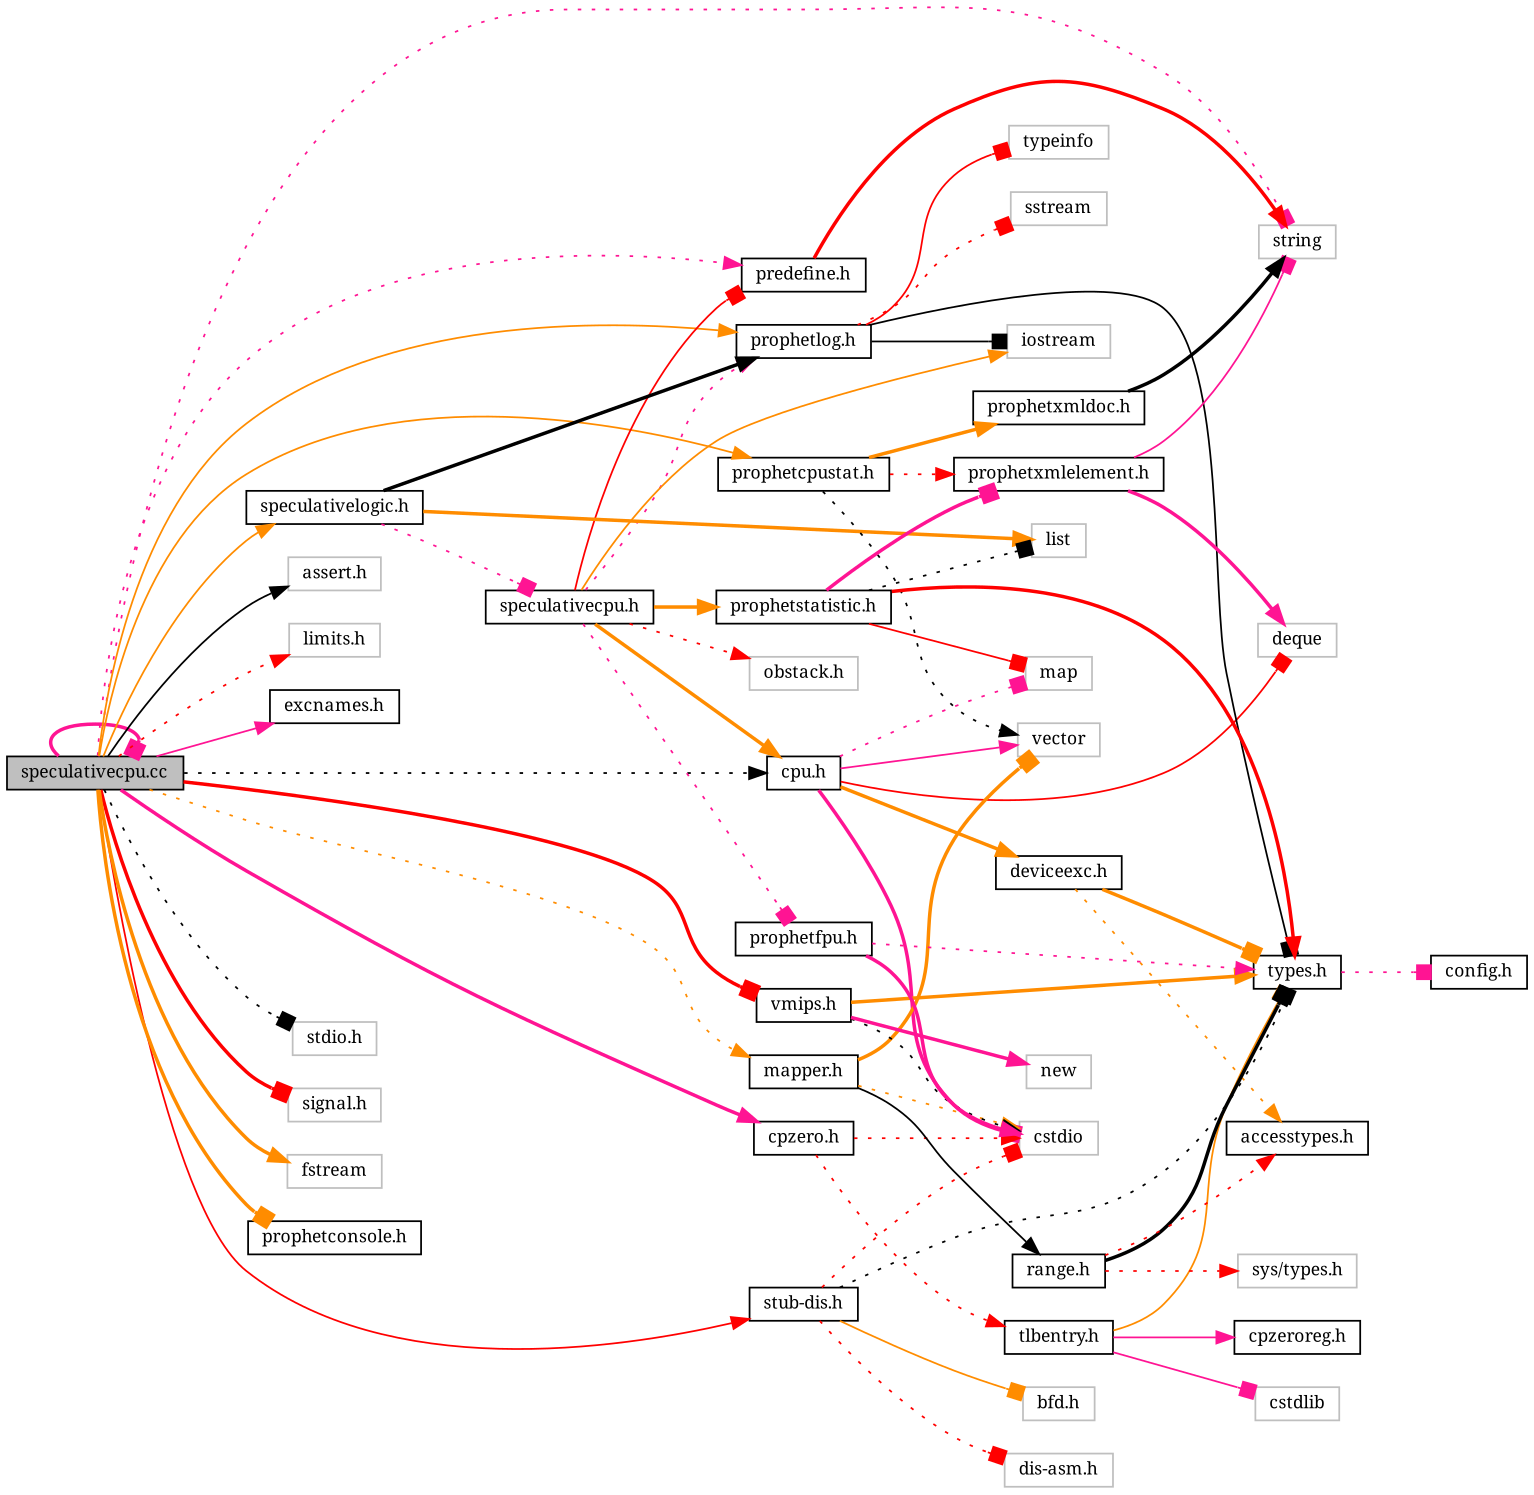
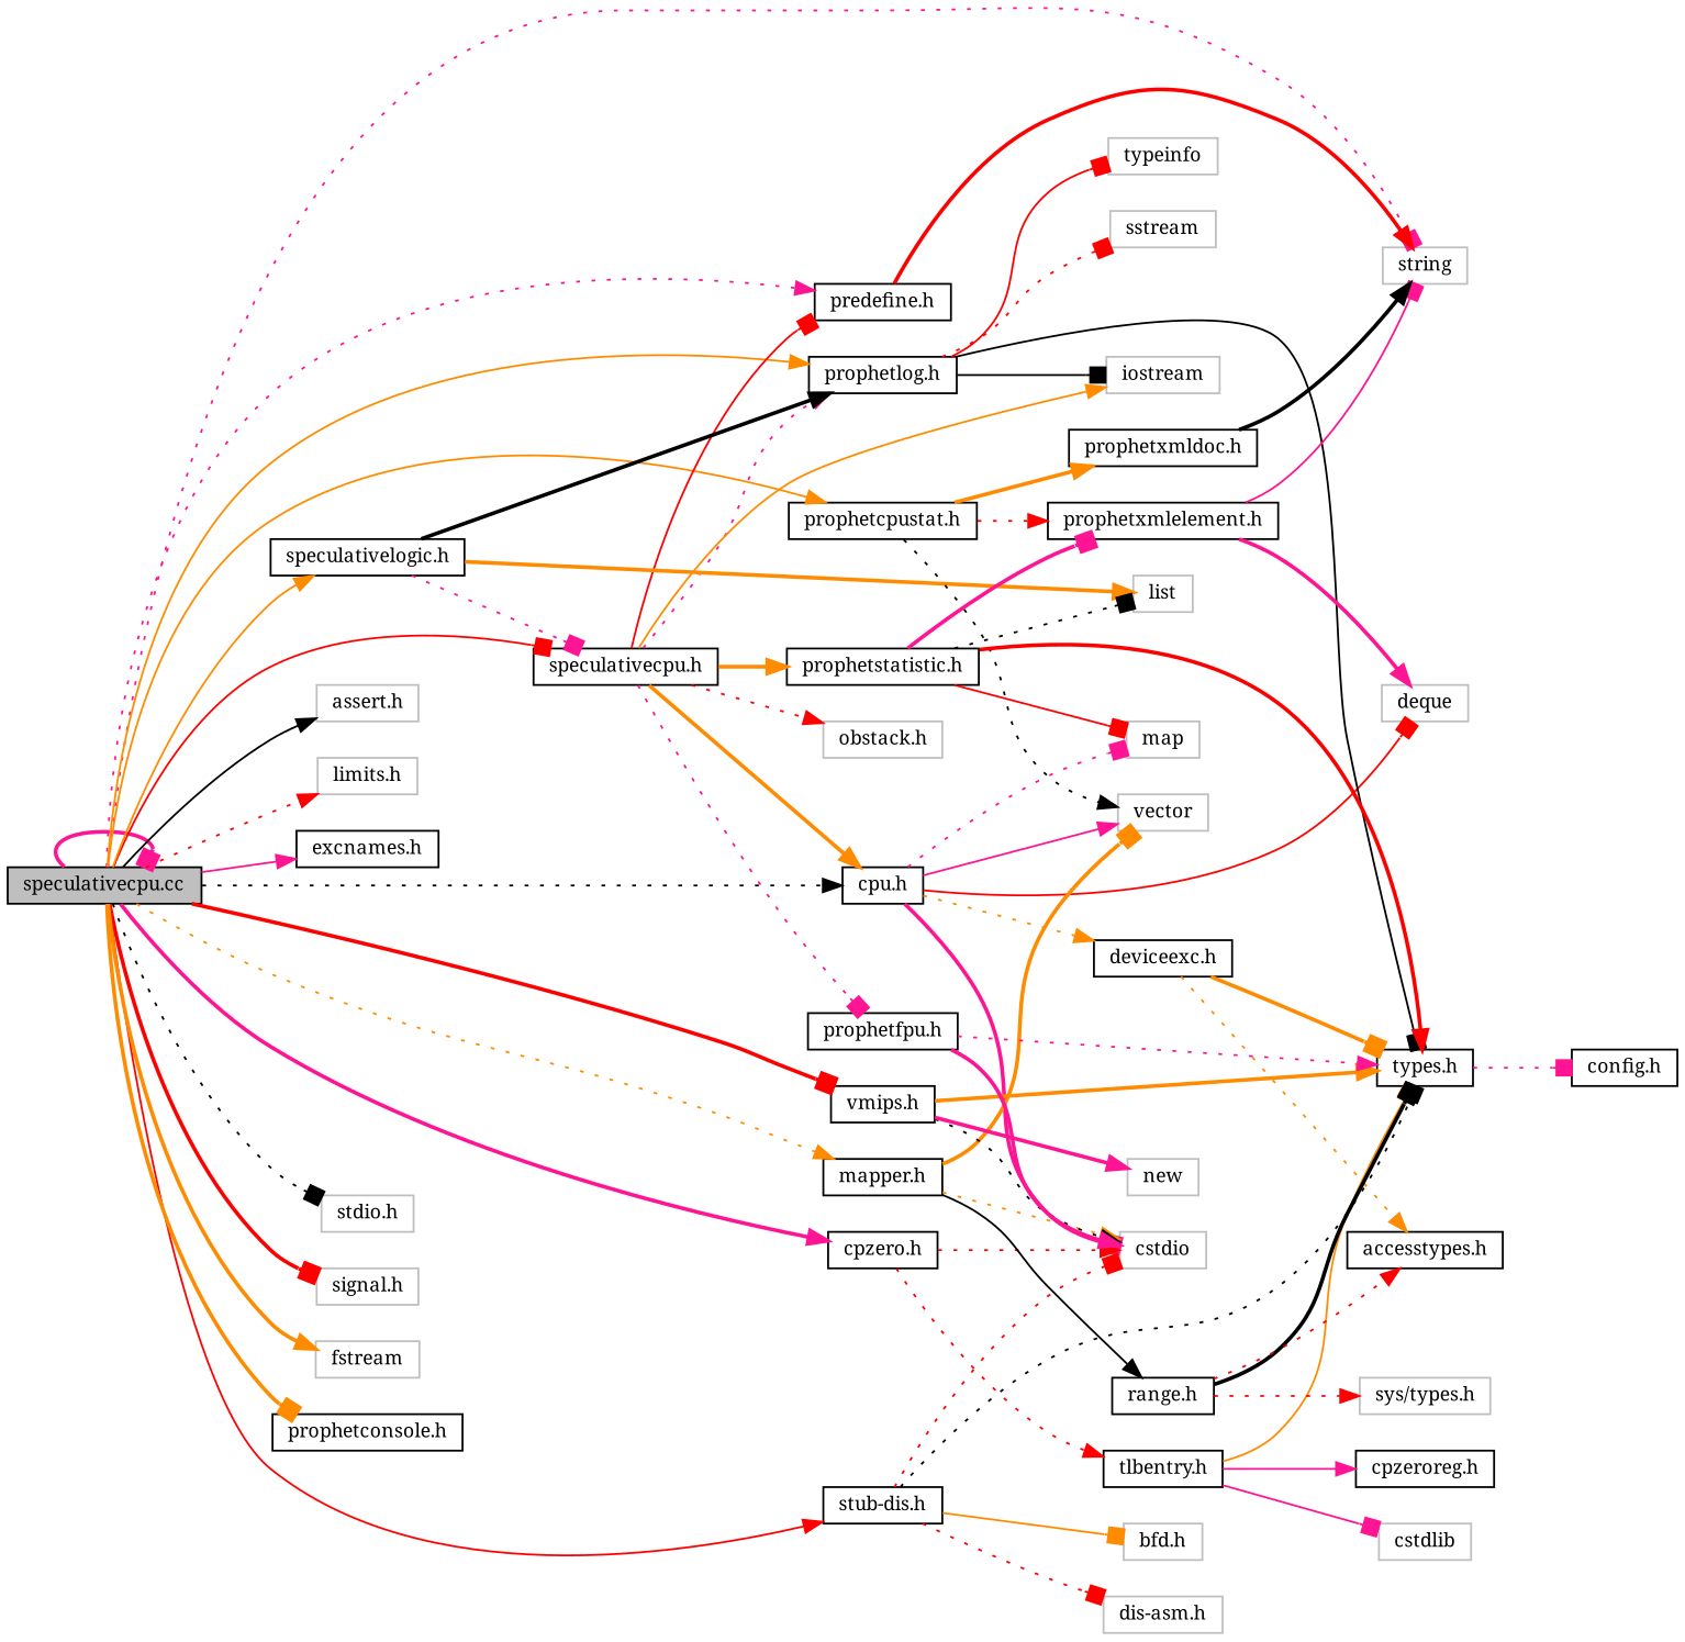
  digraph {
    fontname="Noto Serif"
    rankdir=LR
    node [color=black fillcolor=white fontname="Noto Serif" fontsize=10 shape=record style=filled]
    edge [arrowhead=normal color=deeppink fontname="Noto Serif" fontsize=10 labelfontname=FreeSans labelfontsize=10 style=dotted]
    n1 [fillcolor=grey75 fontcolor=black height=0.2 label="speculativecpu.cc" width=0.4]
    n2 [height=0.2 label="cpu.h" width=0.4]
    n3 [height=0.2 label="speculativecpu.h" width=0.4]
    n4 [height=0.2 label="predefine.h" width=0.4]
    n5 [color=grey75 height=0.2 label=string width=0.4]
    n6 [height=0.2 label="prophetlog.h" width=0.4]
    n7 [height=0.2 label="speculativelogic.h" width=0.4]
    n8 [color=grey75 height=0.2 label="assert.h" width=0.4]
    n9 [color=grey75 height=0.2 label="limits.h" width=0.4]
    n10 [height=0.2 label="excnames.h" width=0.4]
    n11 [height=0.2 label="cpzero.h" width=0.4]
    n12 [height=0.2 label="mapper.h" width=0.4]
    n13 [height=0.2 label="vmips.h" width=0.4]
    n14 [height=0.2 label="stub-dis.h" width=0.4]
    n15 [color=grey75 height=0.2 label="stdio.h" width=0.4]
    n16 [color=grey75 height=0.2 label="signal.h" width=0.4]
    n17 [color=grey75 height=0.2 label=fstream width=0.4]
    n18 [height=0.2 label="prophetconsole.h" width=0.4]
    n19 [height=0.2 label="prophetcpustat.h" width=0.4]
    n20 [height=0.2 label="deviceexc.h" width=0.4]
    n21 [color=grey75 height=0.2 label=cstdio width=0.4]
    n22 [color=grey75 height=0.2 label=deque width=0.4]
    n23 [color=grey75 height=0.2 label=map width=0.4]
    n24 [color=grey75 height=0.2 label=vector width=0.4]
    n25 [color=grey75 height=0.2 label="obstack.h" width=0.4]
    n26 [color=grey75 height=0.2 label=iostream width=0.4]
    n27 [height=0.2 label="prophetstatistic.h" width=0.4]
    n28 [height=0.2 label="prophetfpu.h" width=0.4]
    n29 [height=0.2 label="types.h" width=0.4]
    n30 [color=grey75 height=0.2 label=sstream width=0.4]
    n31 [color=grey75 height=0.2 label=typeinfo width=0.4]
    n32 [color=grey75 height=0.2 label=list width=0.4]
    n33 [height=0.2 label="tlbentry.h" width=0.4]
    n34 [height=0.2 label="range.h" width=0.4]
    n35 [color=grey75 height=0.2 label=new width=0.4]
    n36 [color=grey75 height=0.2 label="bfd.h" width=0.4]
    n37 [color=grey75 height=0.2 label="dis-asm.h" width=0.4]
    n38 [height=0.2 label="prophetxmlelement.h" width=0.4]
    n39 [height=0.2 label="prophetxmldoc.h" width=0.4]
    n40 [height=0.2 label="accesstypes.h" width=0.4]
    n41 [height=0.2 label="config.h" width=0.4]
    n42 [height=0.2 label="cpzeroreg.h" width=0.4]
    n43 [color=grey75 height=0.2 label=cstdlib width=0.4]
    n44 [color=grey75 height=0.2 label="sys/types.h" width=0.4]
    n1 -> n1 [arrowhead=box style=bold]
    n1 -> n2 [color=black]
+   n1 -> n3 [arrowhead=box color=red style=solid]
    n1 -> n4
    n1 -> n5 [arrowhead=box]
    n1 -> n6 [color=darkorange style=solid]
    n1 -> n7 [color=darkorange style=solid]
    n1 -> n8 [color=black style=solid]
    n1 -> n9 [color=red]
    n1 -> n10 [style=solid]
    n1 -> n11 [style=bold]
    n1 -> n12 [color=darkorange]
    n1 -> n13 [arrowhead=box color=red style=bold]
    n1 -> n14 [color=red style=solid]
    n1 -> n15 [arrowhead=box color=black]
    n1 -> n16 [arrowhead=box color=red style=bold]
    n1 -> n17 [color=darkorange style=bold]
    n1 -> n18 [arrowhead=box color=darkorange style=bold]
    n1 -> n19 [color=darkorange style=solid]
-   n2 -> n20 [color=darkorange style=bold]
+   n2 -> n20 [color=darkorange]
    n2 -> n21 [arrowhead=box style=bold]
    n2 -> n22 [arrowhead=box color=red style=solid]
    n2 -> n23 [arrowhead=box]
    n2 -> n24 [style=solid]
    n3 -> n2 [color=darkorange style=bold]
    n3 -> n4 [arrowhead=box color=red style=solid]
    n3 -> n6
    n3 -> n25 [color=red]
    n3 -> n26 [color=darkorange style=solid]
    n3 -> n27 [color=darkorange style=bold]
    n3 -> n28 [arrowhead=box]
    n4 -> n5 [color=red style=bold]
    n6 -> n26 [arrowhead=box color=black style=solid]
    n6 -> n29 [arrowhead=box color=black style=solid]
    n6 -> n30 [arrowhead=box color=red]
    n6 -> n31 [arrowhead=box color=red style=solid]
    n7 -> n3 [arrowhead=box]
    n7 -> n6 [color=black style=bold]
    n7 -> n32 [color=darkorange style=bold]
    n11 -> n21 [color=red]
    n11 -> n33 [color=red]
    n12 -> n21 [color=darkorange]
    n12 -> n24 [arrowhead=box color=darkorange style=bold]
    n12 -> n34 [color=black style=solid]
    n13 -> n21 [color=black]
    n13 -> n29 [color=darkorange style=bold]
    n13 -> n35 [style=bold]
    n14 -> n21 [arrowhead=box color=red]
    n14 -> n29 [arrowhead=box color=black]
    n14 -> n36 [arrowhead=box color=darkorange style=solid]
    n14 -> n37 [arrowhead=box color=red]
    n19 -> n24 [color=black]
    n19 -> n38 [color=red]
    n19 -> n39 [color=darkorange style=bold]
    n20 -> n29 [arrowhead=box color=darkorange style=bold]
    n20 -> n40 [color=darkorange]
    n27 -> n23 [arrowhead=box color=red style=solid]
    n27 -> n29 [color=red style=bold]
    n27 -> n32 [arrowhead=box color=black]
    n27 -> n38 [arrowhead=box style=bold]
    n28 -> n21 [style=bold]
    n28 -> n29
    n29 -> n41 [arrowhead=box]
    n33 -> n29 [arrowhead=box color=darkorange style=solid]
    n33 -> n42 [style=solid]
    n33 -> n43 [arrowhead=box style=solid]
    n34 -> n29 [arrowhead=box color=black style=bold]
    n34 -> n40 [color=red]
    n34 -> n44 [color=red]
    n38 -> n5 [arrowhead=box style=solid]
    n38 -> n22 [style=bold]
    n39 -> n5 [color=black style=bold]
  }
